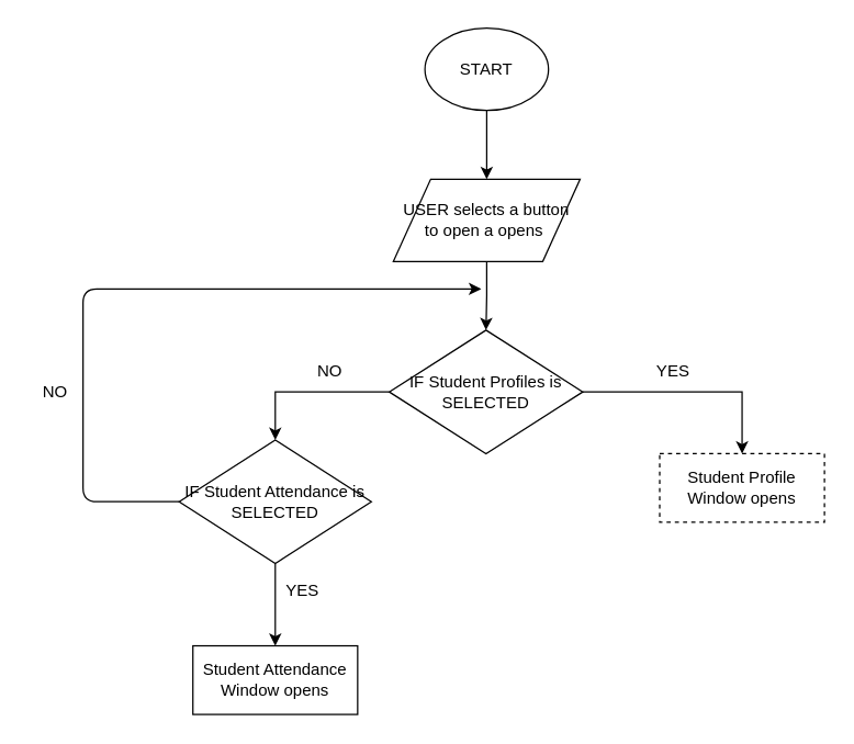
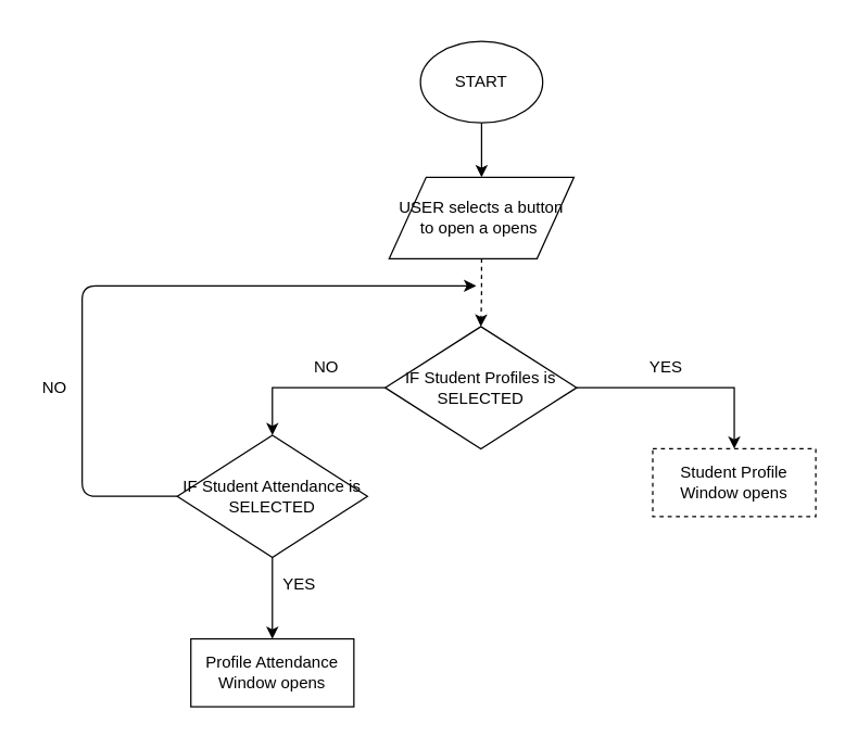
  <mxCell id="0" />
  <mxCell id="1" parent="0" />
  <mxCell id="2" style="edgeStyle=orthogonalEdgeStyle;rounded=0;orthogonalLoop=1;jettySize=auto;html=1;entryX=0.5;entryY=0;entryDx=0;entryDy=0;" edge="1" parent="1" source="3" target="5"><mxGeometry relative="1" as="geometry" /></mxCell>
- <mxCell id="3" value="START" style="ellipse;whiteSpace=wrap;html=1;" vertex="1" parent="1"><mxGeometry x="309" y="20" width="90" height="60" as="geometry" /></mxCell>
- <mxCell id="4" style="edgeStyle=orthogonalEdgeStyle;rounded=0;orthogonalLoop=1;jettySize=auto;html=1;entryX=0.5;entryY=0;entryDx=0;entryDy=0;exitX=0.5;exitY=1;exitDx=0;exitDy=0;" edge="1" parent="1" source="5" target="8"><mxGeometry relative="1" as="geometry" /></mxCell>
+ <mxCell id="3" value="START" style="ellipse;whiteSpace=wrap;html=1;" vertex="1" parent="1"><mxGeometry x="309" y="30" width="90" height="60" as="geometry" /></mxCell>
+ <mxCell id="4" style="edgeStyle=orthogonalEdgeStyle;rounded=0;orthogonalLoop=1;jettySize=auto;html=1;entryX=0.5;entryY=0;entryDx=0;entryDy=0;exitX=0.5;exitY=1;exitDx=0;exitDy=0;dashed=1;" edge="1" parent="1" source="5" target="8"><mxGeometry relative="1" as="geometry" /></mxCell>
  <mxCell id="5" value="USER selects a button to open a opens&amp;nbsp;" style="shape=parallelogram;perimeter=parallelogramPerimeter;whiteSpace=wrap;html=1;" vertex="1" parent="1"><mxGeometry x="286" y="130" width="136" height="60" as="geometry" /></mxCell>
  <mxCell id="6" style="edgeStyle=orthogonalEdgeStyle;rounded=0;orthogonalLoop=1;jettySize=auto;html=1;entryX=0.5;entryY=0;entryDx=0;entryDy=0;" edge="1" parent="1" source="8" target="11"><mxGeometry relative="1" as="geometry" /></mxCell>
  <mxCell id="7" style="edgeStyle=orthogonalEdgeStyle;rounded=0;orthogonalLoop=1;jettySize=auto;html=1;entryX=0.5;entryY=0;entryDx=0;entryDy=0;" edge="1" parent="1" source="8" target="13"><mxGeometry relative="1" as="geometry" /></mxCell>
  <mxCell id="8" value="IF Student Profiles is SELECTED" style="rhombus;whiteSpace=wrap;html=1;" vertex="1" parent="1"><mxGeometry x="283" y="240" width="141" height="90" as="geometry" /></mxCell>
  <mxCell id="9" value="YES" style="text;html=1;strokeColor=none;fillColor=none;align=center;verticalAlign=middle;whiteSpace=wrap;rounded=0;" vertex="1" parent="1"><mxGeometry x="470" y="260" width="40" height="20" as="geometry" /></mxCell>
  <mxCell id="10" value="NO" style="text;html=1;strokeColor=none;fillColor=none;align=center;verticalAlign=middle;whiteSpace=wrap;rounded=0;" vertex="1" parent="1"><mxGeometry x="220" y="260" width="40" height="20" as="geometry" /></mxCell>
  <mxCell id="11" value="Student Profile Window opens" style="rounded=0;whiteSpace=wrap;html=1;dashed=1;" vertex="1" parent="1"><mxGeometry x="480" y="330" width="120" height="50" as="geometry" /></mxCell>
  <mxCell id="12" style="edgeStyle=orthogonalEdgeStyle;rounded=0;orthogonalLoop=1;jettySize=auto;html=1;entryX=0.5;entryY=0;entryDx=0;entryDy=0;" edge="1" parent="1" source="13" target="15"><mxGeometry relative="1" as="geometry" /></mxCell>
  <mxCell id="13" value="IF Student Attendance is SELECTED" style="rhombus;whiteSpace=wrap;html=1;" vertex="1" parent="1"><mxGeometry x="130" y="320" width="140" height="90" as="geometry" /></mxCell>
  <mxCell id="14" value="YES" style="text;html=1;strokeColor=none;fillColor=none;align=center;verticalAlign=middle;whiteSpace=wrap;rounded=0;" vertex="1" parent="1"><mxGeometry x="200" y="420" width="40" height="20" as="geometry" /></mxCell>
- <mxCell id="15" value="Student Attendance Window opens" style="rounded=0;whiteSpace=wrap;html=1;" vertex="1" parent="1"><mxGeometry x="140" y="470" width="120" height="50" as="geometry" /></mxCell>
+ <mxCell id="15" value="Profile Attendance Window opens" style="rounded=0;whiteSpace=wrap;html=1;" vertex="1" parent="1"><mxGeometry x="140" y="470" width="120" height="50" as="geometry" /></mxCell>
  <mxCell id="16" value="" style="endArrow=classic;html=1;" edge="1" parent="1"><mxGeometry width="50" height="50" relative="1" as="geometry"><mxPoint x="130" y="365" as="sourcePoint" /><mxPoint x="350" y="210" as="targetPoint" /><Array as="points"><mxPoint x="60" y="365" /><mxPoint x="60" y="210" /></Array></mxGeometry></mxCell>
  <mxCell id="17" value="NO" style="text;html=1;strokeColor=none;fillColor=none;align=center;verticalAlign=middle;whiteSpace=wrap;rounded=0;" vertex="1" parent="1"><mxGeometry x="20" y="275" width="40" height="20" as="geometry" /></mxCell>
